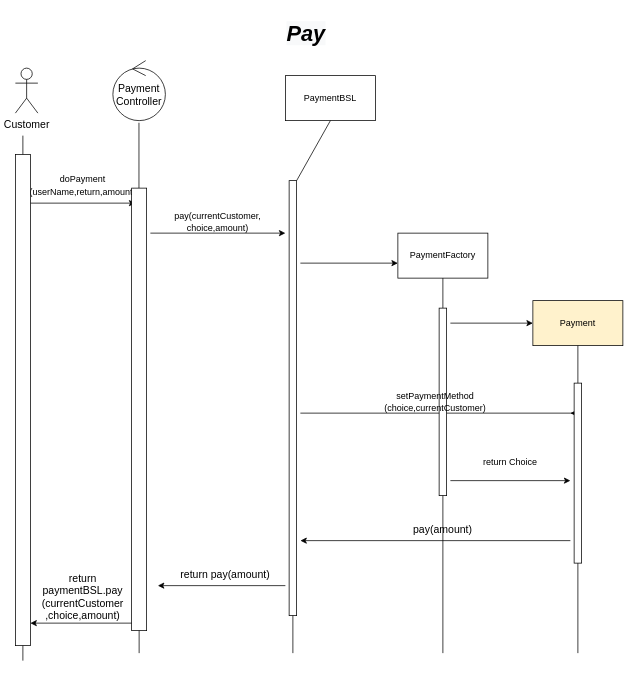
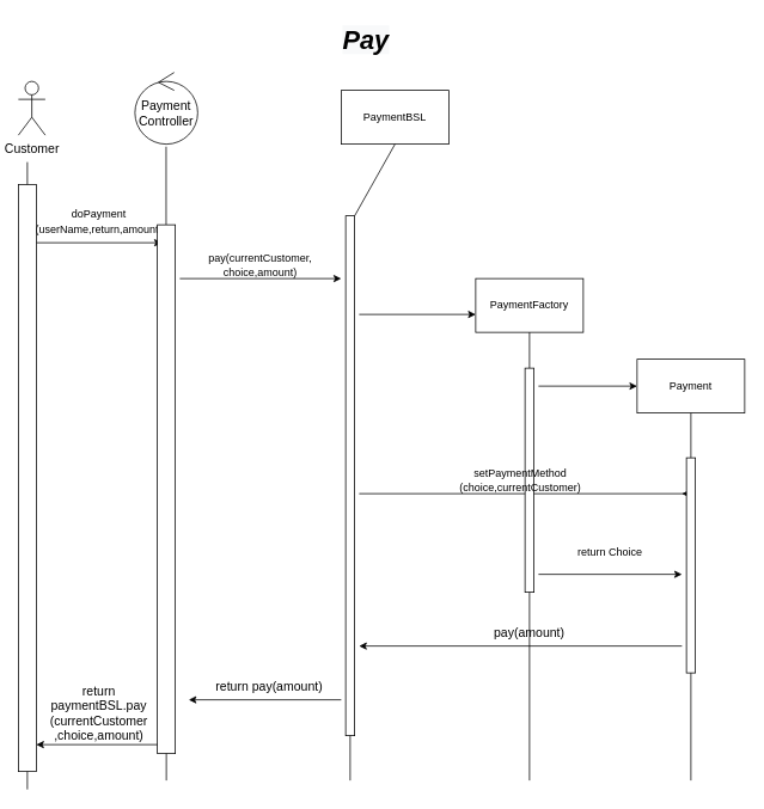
  <mxCell id="0" />
  <mxCell id="1" parent="0" />
  <mxCell id="2" value="Customer" style="shape=umlActor;verticalLabelPosition=bottom;verticalAlign=top;html=1;fontSize=14;" vertex="1" parent="1"><mxGeometry x="20" y="90" width="30" height="60" as="geometry" /></mxCell>
  <mxCell id="3" value="" style="endArrow=none;html=1;rounded=0;fontSize=14;" edge="1" parent="1"><mxGeometry width="50" height="50" relative="1" as="geometry"><mxPoint x="30" y="880" as="sourcePoint" /><mxPoint x="30" y="180" as="targetPoint" /></mxGeometry></mxCell>
  <mxCell id="4" value="Payment&lt;br&gt;Controller" style="ellipse;shape=umlControl;whiteSpace=wrap;html=1;fontSize=14;" vertex="1" parent="1"><mxGeometry x="150" y="80" width="70" height="80" as="geometry" /></mxCell>
  <mxCell id="5" value="" style="endArrow=none;html=1;rounded=0;fontSize=14;entryX=0.497;entryY=1.035;entryDx=0;entryDy=0;entryPerimeter=0;startArrow=none;" edge="1" parent="1" source="28" target="4"><mxGeometry width="50" height="50" relative="1" as="geometry"><mxPoint x="185" y="870" as="sourcePoint" /><mxPoint x="184.5" y="170" as="targetPoint" /></mxGeometry></mxCell>
  <mxCell id="6" value="" style="endArrow=classic;html=1;rounded=0;fontSize=14;" edge="1" parent="1"><mxGeometry width="50" height="50" relative="1" as="geometry"><mxPoint x="40" y="270" as="sourcePoint" /><mxPoint x="180" y="270" as="targetPoint" /></mxGeometry></mxCell>
  <mxCell id="7" value="&lt;font style=&quot;font-size: 12px;&quot;&gt;doPayment&lt;br&gt;(userName,return,amount)&lt;/font&gt;" style="text;html=1;strokeColor=none;fillColor=none;align=center;verticalAlign=middle;whiteSpace=wrap;rounded=0;fontSize=14;" vertex="1" parent="1"><mxGeometry x="80" y="230" width="60" height="30" as="geometry" /></mxCell>
  <mxCell id="8" value="PaymentBSL" style="rounded=0;whiteSpace=wrap;html=1;fontSize=12;" vertex="1" parent="1"><mxGeometry x="380" y="100" width="120" height="60" as="geometry" /></mxCell>
  <mxCell id="9" value="" style="endArrow=none;html=1;rounded=0;fontSize=14;entryX=0.5;entryY=1;entryDx=0;entryDy=0;startArrow=none;" edge="1" parent="1" source="30" target="8"><mxGeometry width="50" height="50" relative="1" as="geometry"><mxPoint x="390" y="870" as="sourcePoint" /><mxPoint x="389.5" y="170" as="targetPoint" /></mxGeometry></mxCell>
  <mxCell id="10" value="" style="endArrow=classic;html=1;rounded=0;fontSize=12;" edge="1" parent="1"><mxGeometry width="50" height="50" relative="1" as="geometry"><mxPoint x="200" y="310" as="sourcePoint" /><mxPoint x="380" y="310" as="targetPoint" /></mxGeometry></mxCell>
  <mxCell id="11" value="&lt;blockquote style=&quot;margin: 0 0 0 40px; border: none; padding: 0px;&quot;&gt;pay(currentCustomer,&lt;/blockquote&gt;&lt;blockquote style=&quot;margin: 0 0 0 40px; border: none; padding: 0px;&quot;&gt;choice,amount)&lt;/blockquote&gt;" style="text;html=1;strokeColor=none;fillColor=none;align=center;verticalAlign=middle;whiteSpace=wrap;rounded=0;fontSize=12;" vertex="1" parent="1"><mxGeometry x="240" y="280" width="60" height="30" as="geometry" /></mxCell>
  <mxCell id="12" value="" style="endArrow=classic;html=1;rounded=0;fontSize=12;" edge="1" parent="1"><mxGeometry width="50" height="50" relative="1" as="geometry"><mxPoint x="400" y="350" as="sourcePoint" /><mxPoint x="530" y="350" as="targetPoint" /></mxGeometry></mxCell>
  <mxCell id="13" value="PaymentFactory" style="rounded=0;whiteSpace=wrap;html=1;fontSize=12;" vertex="1" parent="1"><mxGeometry x="530" y="310" width="120" height="60" as="geometry" /></mxCell>
  <mxCell id="14" value="" style="endArrow=none;html=1;rounded=0;fontSize=12;entryX=0.5;entryY=1;entryDx=0;entryDy=0;startArrow=none;" edge="1" parent="1" source="34" target="13"><mxGeometry width="50" height="50" relative="1" as="geometry"><mxPoint x="590" y="870" as="sourcePoint" /><mxPoint x="380" y="370" as="targetPoint" /></mxGeometry></mxCell>
  <mxCell id="15" value="" style="endArrow=classic;html=1;rounded=0;fontSize=12;" edge="1" parent="1" target="16"><mxGeometry width="50" height="50" relative="1" as="geometry"><mxPoint x="600" y="430" as="sourcePoint" /><mxPoint x="690" y="430" as="targetPoint" /></mxGeometry></mxCell>
- <mxCell id="16" value="Payment" style="rounded=0;whiteSpace=wrap;html=1;fontSize=12;fillColor=#fff2cc;" vertex="1" parent="1"><mxGeometry x="710" y="400" width="120" height="60" as="geometry" /></mxCell>
+ <mxCell id="16" value="Payment" style="rounded=0;whiteSpace=wrap;html=1;fontSize=12;" vertex="1" parent="1"><mxGeometry x="710" y="400" width="120" height="60" as="geometry" /></mxCell>
  <mxCell id="17" value="" style="endArrow=none;html=1;rounded=0;fontSize=12;entryX=0.5;entryY=1;entryDx=0;entryDy=0;" edge="1" parent="1" target="16"><mxGeometry width="50" height="50" relative="1" as="geometry"><mxPoint x="770" y="870" as="sourcePoint" /><mxPoint x="380" y="640" as="targetPoint" /></mxGeometry></mxCell>
  <mxCell id="18" value="" style="endArrow=classic;html=1;rounded=0;fontSize=12;startArrow=none;" edge="1" parent="1" source="32"><mxGeometry width="50" height="50" relative="1" as="geometry"><mxPoint x="400" y="550" as="sourcePoint" /><mxPoint x="760" y="550" as="targetPoint" /></mxGeometry></mxCell>
  <mxCell id="19" value="return Choice" style="text;html=1;strokeColor=none;fillColor=none;align=center;verticalAlign=middle;whiteSpace=wrap;rounded=0;fontSize=12;" vertex="1" parent="1"><mxGeometry x="625" y="600" width="110" height="30" as="geometry" /></mxCell>
  <mxCell id="20" value="" style="endArrow=classic;html=1;rounded=0;fontSize=12;" edge="1" parent="1"><mxGeometry width="50" height="50" relative="1" as="geometry"><mxPoint x="600" y="640" as="sourcePoint" /><mxPoint x="760" y="640" as="targetPoint" /></mxGeometry></mxCell>
  <mxCell id="21" value="" style="endArrow=classic;html=1;rounded=0;fontSize=12;" edge="1" parent="1"><mxGeometry width="50" height="50" relative="1" as="geometry"><mxPoint x="760" y="720" as="sourcePoint" /><mxPoint x="400" y="720" as="targetPoint" /></mxGeometry></mxCell>
  <mxCell id="22" value="&lt;font style=&quot;font-size: 14px;&quot;&gt;pay(amount)&lt;/font&gt;" style="text;html=1;strokeColor=none;fillColor=none;align=center;verticalAlign=middle;whiteSpace=wrap;rounded=0;fontSize=12;" vertex="1" parent="1"><mxGeometry x="560" y="690" width="60" height="30" as="geometry" /></mxCell>
  <mxCell id="23" value="" style="endArrow=classic;html=1;rounded=0;fontSize=14;" edge="1" parent="1"><mxGeometry width="50" height="50" relative="1" as="geometry"><mxPoint x="380" y="780" as="sourcePoint" /><mxPoint x="210" y="780" as="targetPoint" /></mxGeometry></mxCell>
  <mxCell id="24" value="return pay(amount)" style="text;html=1;strokeColor=none;fillColor=none;align=center;verticalAlign=middle;whiteSpace=wrap;rounded=0;fontSize=14;" vertex="1" parent="1"><mxGeometry x="230" y="750" width="140" height="30" as="geometry" /></mxCell>
  <mxCell id="25" value="" style="endArrow=classic;html=1;rounded=0;fontSize=14;" edge="1" parent="1"><mxGeometry width="50" height="50" relative="1" as="geometry"><mxPoint x="180" y="830" as="sourcePoint" /><mxPoint x="40" y="830" as="targetPoint" /></mxGeometry></mxCell>
  <mxCell id="26" value="return paymentBSL.pay&lt;br&gt;(currentCustomer&lt;br&gt;,choice,amount)" style="text;html=1;strokeColor=none;fillColor=none;align=center;verticalAlign=middle;whiteSpace=wrap;rounded=0;fontSize=14;" vertex="1" parent="1"><mxGeometry x="80" y="780" width="60" height="30" as="geometry" /></mxCell>
  <mxCell id="27" value="" style="html=1;points=[];perimeter=orthogonalPerimeter;fontSize=14;" vertex="1" parent="1"><mxGeometry x="20" y="205" width="20" height="655" as="geometry" /></mxCell>
  <mxCell id="28" value="" style="html=1;points=[];perimeter=orthogonalPerimeter;fontSize=14;" vertex="1" parent="1"><mxGeometry x="175" y="250" width="20" height="590" as="geometry" /></mxCell>
  <mxCell id="29" value="" style="endArrow=none;html=1;rounded=0;fontSize=14;" edge="1" parent="1" target="28"><mxGeometry width="50" height="50" relative="1" as="geometry"><mxPoint x="185" y="870" as="sourcePoint" /><mxPoint x="184.79" y="162.8" as="targetPoint" /></mxGeometry></mxCell>
  <mxCell id="30" value="" style="html=1;points=[];perimeter=orthogonalPerimeter;fontSize=14;" vertex="1" parent="1"><mxGeometry x="385" y="240" width="10" height="580" as="geometry" /></mxCell>
  <mxCell id="31" value="" style="endArrow=none;html=1;rounded=0;fontSize=14;entryX=0.5;entryY=1;entryDx=0;entryDy=0;" edge="1" parent="1" target="30"><mxGeometry width="50" height="50" relative="1" as="geometry"><mxPoint x="390" y="870" as="sourcePoint" /><mxPoint x="390" y="160" as="targetPoint" /></mxGeometry></mxCell>
  <mxCell id="32" value="" style="html=1;points=[];perimeter=orthogonalPerimeter;fontSize=14;" vertex="1" parent="1"><mxGeometry x="765" y="510" width="10" height="240" as="geometry" /></mxCell>
  <mxCell id="33" value="" style="endArrow=none;html=1;rounded=0;fontSize=12;" edge="1" parent="1" target="32"><mxGeometry width="50" height="50" relative="1" as="geometry"><mxPoint x="400" y="550" as="sourcePoint" /><mxPoint x="760" y="550" as="targetPoint" /></mxGeometry></mxCell>
  <mxCell id="34" value="" style="html=1;points=[];perimeter=orthogonalPerimeter;fontSize=14;" vertex="1" parent="1"><mxGeometry x="585" y="410" width="10" height="250" as="geometry" /></mxCell>
  <mxCell id="35" value="" style="endArrow=none;html=1;rounded=0;fontSize=12;entryX=0.5;entryY=1;entryDx=0;entryDy=0;" edge="1" parent="1" target="34"><mxGeometry width="50" height="50" relative="1" as="geometry"><mxPoint x="590" y="870" as="sourcePoint" /><mxPoint x="590" y="370" as="targetPoint" /></mxGeometry></mxCell>
  <mxCell id="36" value="setPaymentMethod&lt;br&gt;(choice,currentCustomer)" style="text;html=1;strokeColor=none;fillColor=none;align=center;verticalAlign=middle;whiteSpace=wrap;rounded=0;fontSize=12;" vertex="1" parent="1"><mxGeometry x="550" y="520" width="60" height="30" as="geometry" /></mxCell>
  <mxCell id="37" value="&lt;i style=&quot;color: rgb(0, 0, 0); font-family: Helvetica; font-size: 29px; font-variant-ligatures: normal; font-variant-caps: normal; font-weight: 400; letter-spacing: normal; orphans: 2; text-align: center; text-indent: 0px; text-transform: none; widows: 2; word-spacing: 0px; -webkit-text-stroke-width: 0px; background-color: rgb(248, 249, 250); text-decoration-thickness: initial; text-decoration-style: initial; text-decoration-color: initial;&quot;&gt;&lt;b&gt;Pay&lt;/b&gt;&lt;/i&gt;" style="text;whiteSpace=wrap;html=1;fontSize=29;" vertex="1" parent="1"><mxGeometry x="380" y="20" width="170" height="60" as="geometry" /></mxCell>
